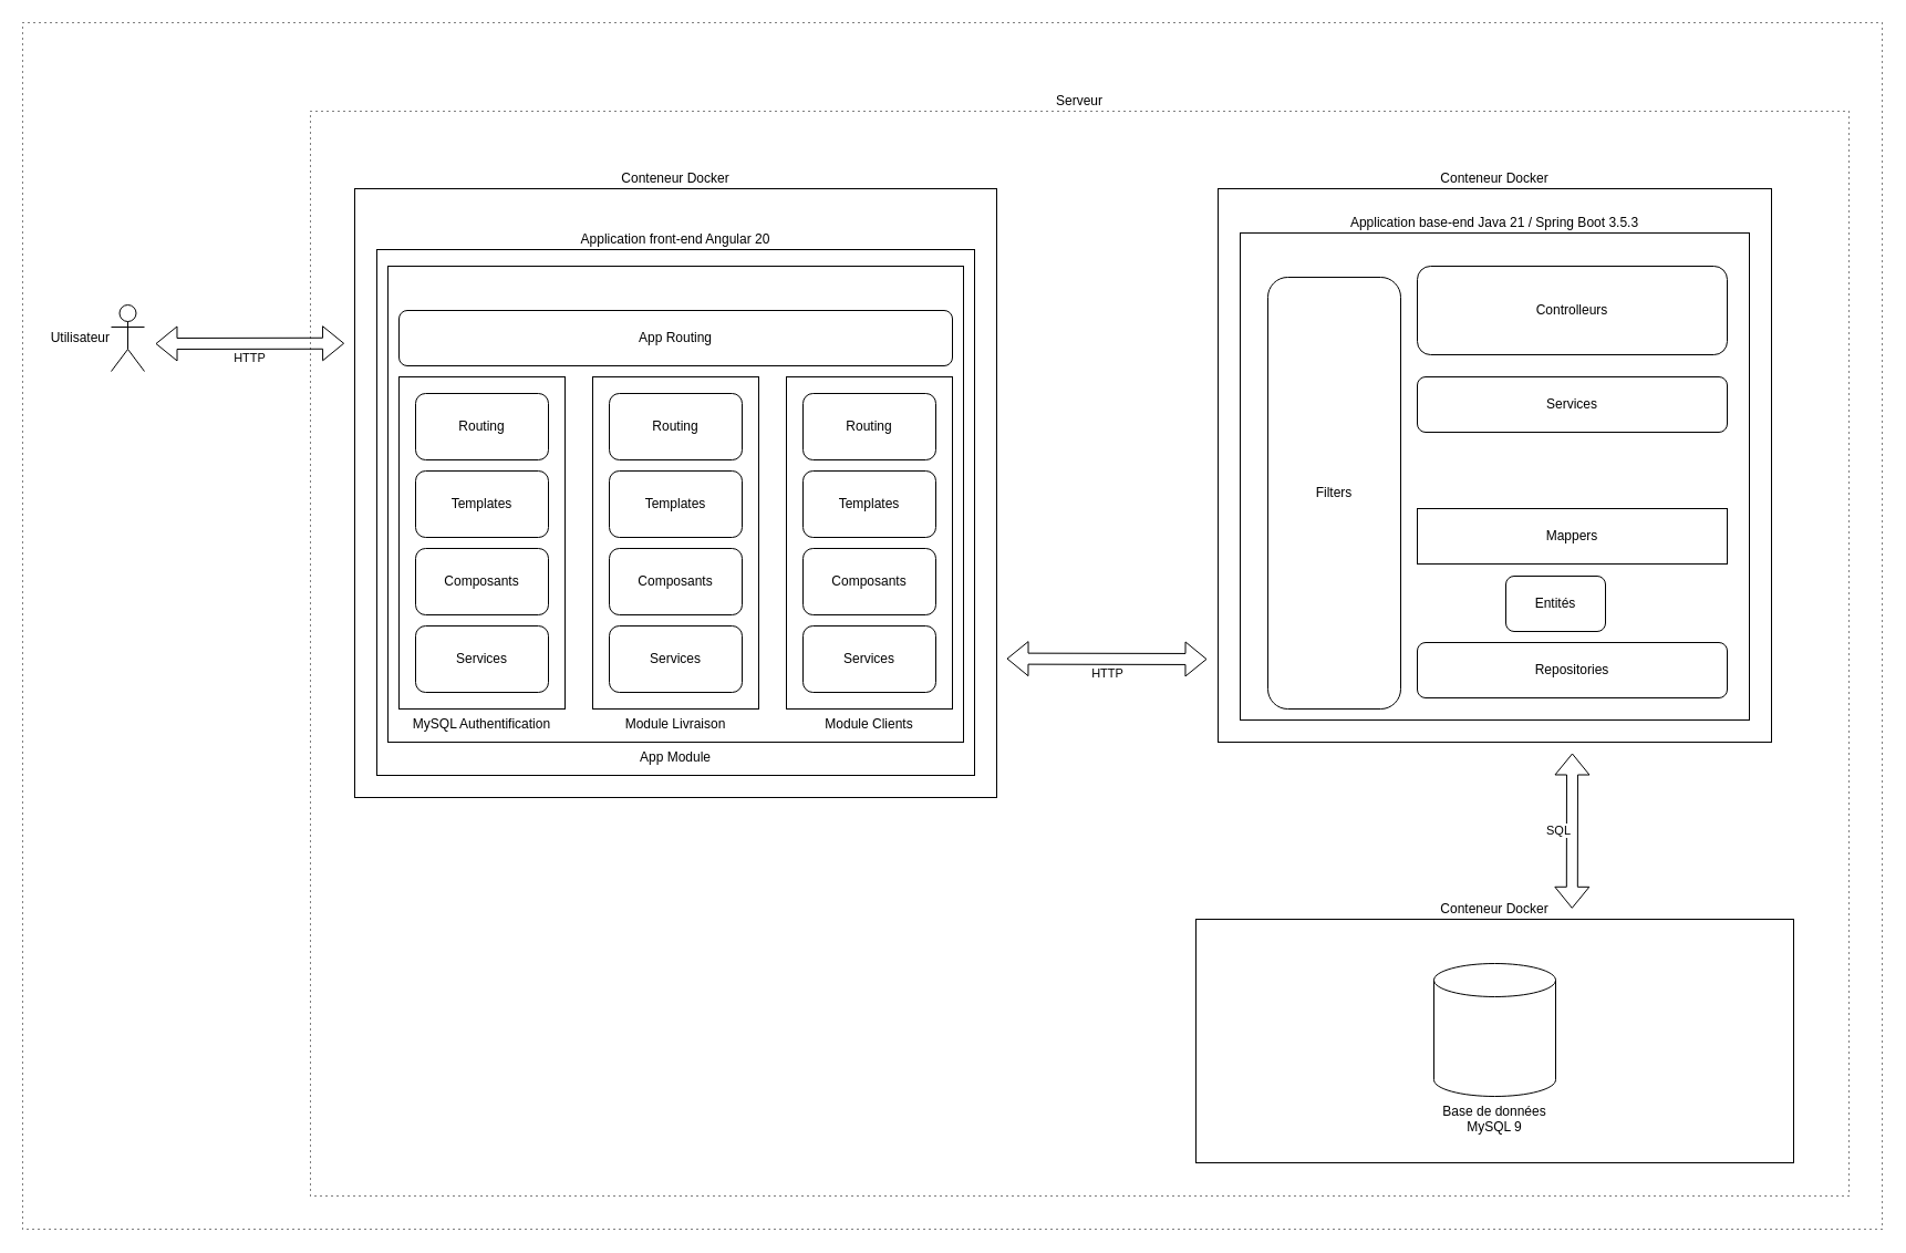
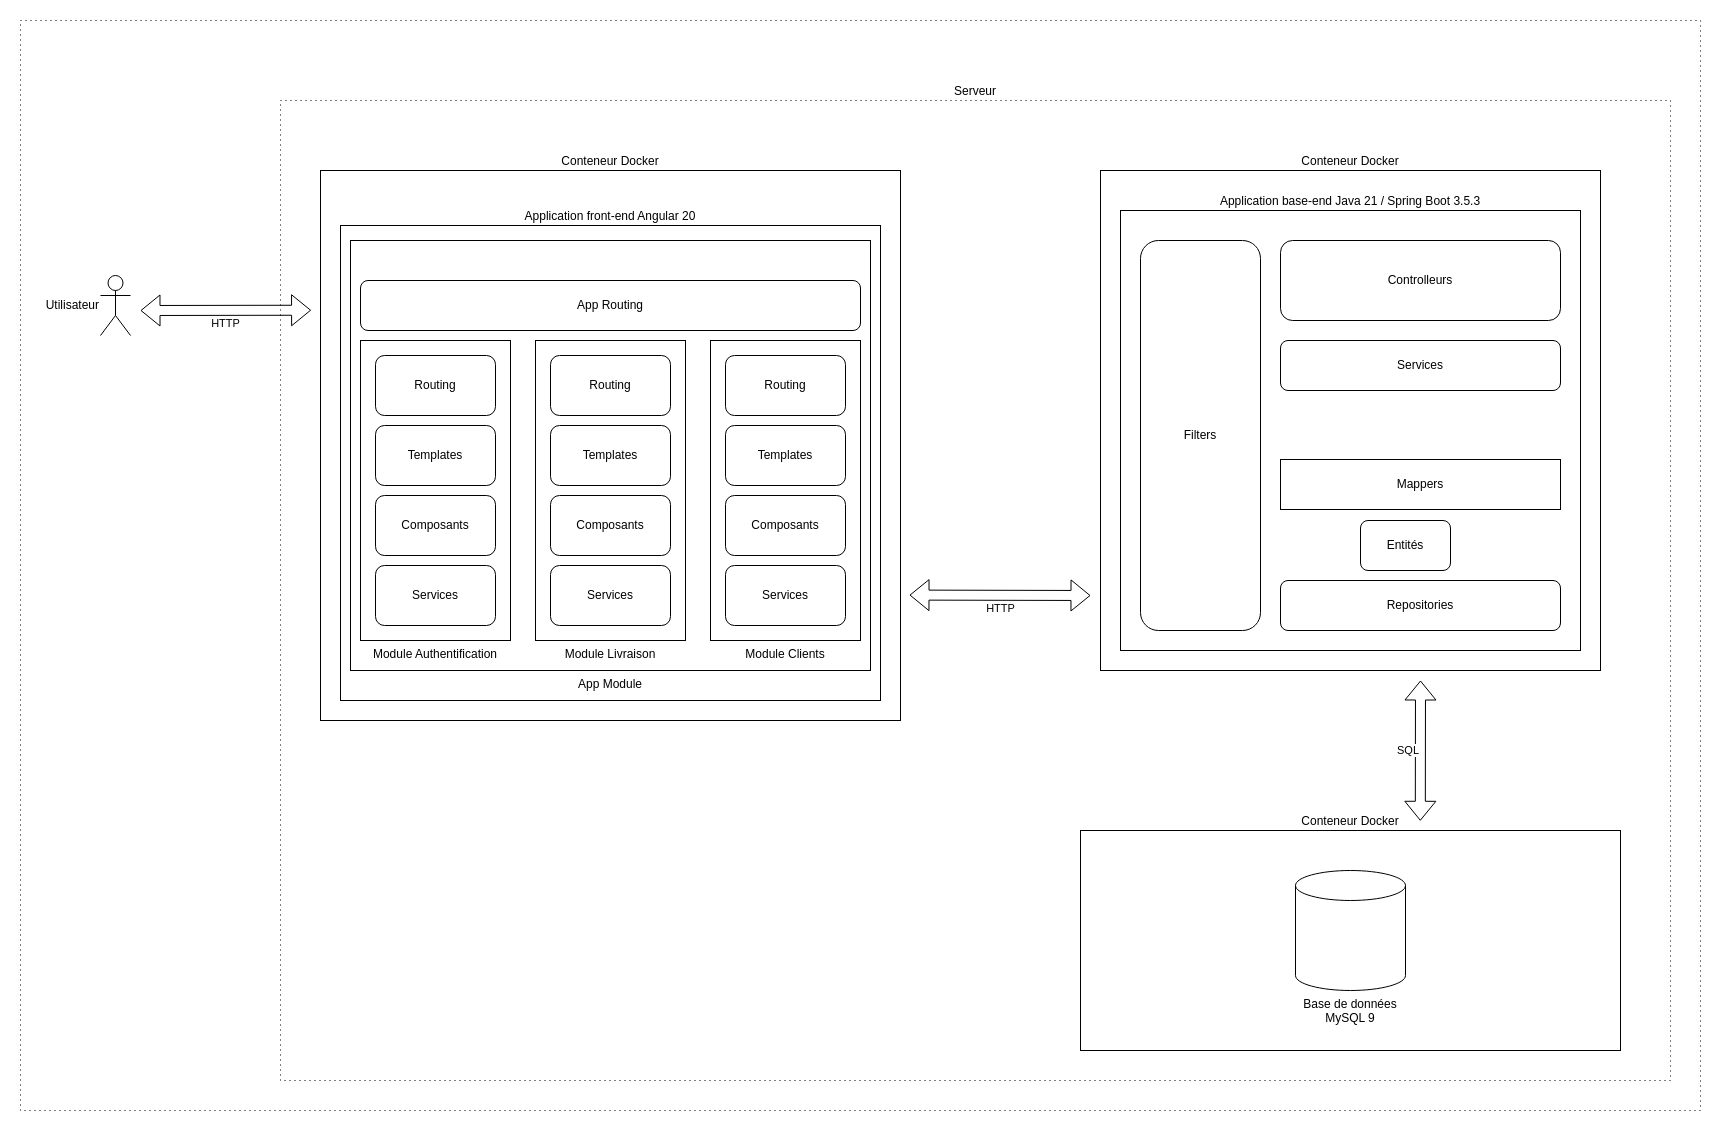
  <mxCell id="0" />
  <mxCell id="1" parent="0" />
  <mxCell id="2" value="" style="rounded=0;whiteSpace=wrap;html=1;labelPosition=center;verticalLabelPosition=top;align=center;verticalAlign=bottom;dashed=1;dashPattern=1 4;" vertex="1" parent="1"><mxGeometry x="20" y="20" width="1680" height="1090" as="geometry" /></mxCell>
  <mxCell id="3" value="Serveur" style="rounded=0;whiteSpace=wrap;html=1;labelPosition=center;verticalLabelPosition=top;align=center;verticalAlign=bottom;dashed=1;dashPattern=1 4;" vertex="1" parent="1"><mxGeometry x="280" y="100" width="1390" height="980" as="geometry" /></mxCell>
  <mxCell id="4" value="Conteneur Docker" style="rounded=0;whiteSpace=wrap;html=1;labelPosition=center;verticalLabelPosition=top;align=center;verticalAlign=bottom;" vertex="1" parent="1"><mxGeometry x="320" y="170" width="580" height="550" as="geometry" /></mxCell>
  <mxCell id="5" value="Application front-end Angular 20" style="rounded=0;whiteSpace=wrap;html=1;labelPosition=center;verticalLabelPosition=top;align=center;verticalAlign=bottom;" vertex="1" parent="1"><mxGeometry x="340" y="225" width="540" height="475" as="geometry" /></mxCell>
  <mxCell id="6" value="App Module" style="rounded=0;whiteSpace=wrap;html=1;labelPosition=center;verticalLabelPosition=bottom;align=center;verticalAlign=top;" vertex="1" parent="1"><mxGeometry x="350" y="240" width="520" height="430" as="geometry" /></mxCell>
  <mxCell id="7" value="Utilisateur" style="shape=umlActor;verticalLabelPosition=middle;verticalAlign=middle;html=1;labelPosition=left;align=right;" vertex="1" parent="1"><mxGeometry x="100" y="275" width="30" height="60" as="geometry" /></mxCell>
  <mxCell id="8" value="App Routing" style="rounded=1;whiteSpace=wrap;html=1;" vertex="1" parent="1"><mxGeometry x="360" y="280" width="500" height="50" as="geometry" /></mxCell>
  <mxCell id="9" value="" style="group" vertex="1" connectable="0" parent="1"><mxGeometry x="360" y="340" width="150" height="300" as="geometry" /></mxCell>
- <mxCell id="10" value="MySQL Authentification" style="rounded=0;whiteSpace=wrap;html=1;labelPosition=center;verticalLabelPosition=bottom;align=center;verticalAlign=top;" vertex="1" parent="9"><mxGeometry width="150" height="300" as="geometry" /></mxCell>
+ <mxCell id="10" value="Module Authentification" style="rounded=0;whiteSpace=wrap;html=1;labelPosition=center;verticalLabelPosition=bottom;align=center;verticalAlign=top;" vertex="1" parent="9"><mxGeometry width="150" height="300" as="geometry" /></mxCell>
  <mxCell id="11" value="Composants" style="rounded=1;whiteSpace=wrap;html=1;" vertex="1" parent="9"><mxGeometry x="15" y="155" width="120" height="60" as="geometry" /></mxCell>
  <mxCell id="12" value="Templates" style="rounded=1;whiteSpace=wrap;html=1;" vertex="1" parent="9"><mxGeometry x="15" y="85" width="120" height="60" as="geometry" /></mxCell>
  <mxCell id="13" value="Services" style="rounded=1;whiteSpace=wrap;html=1;" vertex="1" parent="9"><mxGeometry x="15" y="225" width="120" height="60" as="geometry" /></mxCell>
  <mxCell id="14" value="Routing" style="rounded=1;whiteSpace=wrap;html=1;" vertex="1" parent="9"><mxGeometry x="15" y="15" width="120" height="60" as="geometry" /></mxCell>
  <mxCell id="15" value="Module Livraison" style="rounded=0;whiteSpace=wrap;html=1;labelPosition=center;verticalLabelPosition=bottom;align=center;verticalAlign=top;" vertex="1" parent="1"><mxGeometry x="535" y="340" width="150" height="300" as="geometry" /></mxCell>
  <mxCell id="16" value="Composants" style="rounded=1;whiteSpace=wrap;html=1;" vertex="1" parent="1"><mxGeometry x="550" y="495" width="120" height="60" as="geometry" /></mxCell>
  <mxCell id="17" value="Templates" style="rounded=1;whiteSpace=wrap;html=1;" vertex="1" parent="1"><mxGeometry x="550" y="425" width="120" height="60" as="geometry" /></mxCell>
  <mxCell id="18" value="Services" style="rounded=1;whiteSpace=wrap;html=1;" vertex="1" parent="1"><mxGeometry x="550" y="565" width="120" height="60" as="geometry" /></mxCell>
  <mxCell id="19" value="Routing" style="rounded=1;whiteSpace=wrap;html=1;" vertex="1" parent="1"><mxGeometry x="550" y="355" width="120" height="60" as="geometry" /></mxCell>
  <mxCell id="20" value="Module Clients" style="rounded=0;whiteSpace=wrap;html=1;labelPosition=center;verticalLabelPosition=bottom;align=center;verticalAlign=top;" vertex="1" parent="1"><mxGeometry x="710" y="340" width="150" height="300" as="geometry" /></mxCell>
  <mxCell id="21" value="Composants" style="rounded=1;whiteSpace=wrap;html=1;" vertex="1" parent="1"><mxGeometry x="725" y="495" width="120" height="60" as="geometry" /></mxCell>
  <mxCell id="22" value="Templates" style="rounded=1;whiteSpace=wrap;html=1;" vertex="1" parent="1"><mxGeometry x="725" y="425" width="120" height="60" as="geometry" /></mxCell>
  <mxCell id="23" value="Services" style="rounded=1;whiteSpace=wrap;html=1;" vertex="1" parent="1"><mxGeometry x="725" y="565" width="120" height="60" as="geometry" /></mxCell>
  <mxCell id="24" value="Routing" style="rounded=1;whiteSpace=wrap;html=1;" vertex="1" parent="1"><mxGeometry x="725" y="355" width="120" height="60" as="geometry" /></mxCell>
  <mxCell id="25" value="HTTP" style="shape=flexArrow;endArrow=classic;startArrow=classic;html=1;rounded=0;entryX=0.022;entryY=0.214;entryDx=0;entryDy=0;entryPerimeter=0;labelPosition=center;verticalLabelPosition=bottom;align=center;verticalAlign=top;" edge="1" parent="1" target="3"><mxGeometry width="100" height="100" relative="1" as="geometry"><mxPoint x="140" y="310" as="sourcePoint" /><mxPoint x="260" y="310" as="targetPoint" /></mxGeometry></mxCell>
  <mxCell id="26" value="" style="group" vertex="1" connectable="0" parent="1"><mxGeometry x="1100" y="170" width="500" height="500" as="geometry" /></mxCell>
  <mxCell id="27" value="Conteneur Docker" style="rounded=0;whiteSpace=wrap;html=1;labelPosition=center;verticalLabelPosition=top;align=center;verticalAlign=bottom;" vertex="1" parent="26"><mxGeometry width="500" height="500" as="geometry" /></mxCell>
  <mxCell id="28" value="Application base-end Java 21 / Spring Boot 3.5.3" style="rounded=0;whiteSpace=wrap;html=1;labelPosition=center;verticalLabelPosition=top;align=center;verticalAlign=bottom;" vertex="1" parent="26"><mxGeometry x="20" y="40" width="460" height="440" as="geometry" /></mxCell>
  <mxCell id="29" value="Controlleurs" style="rounded=1;whiteSpace=wrap;html=1;" vertex="1" parent="26"><mxGeometry x="180" y="70" width="280" height="80" as="geometry" /></mxCell>
  <mxCell id="30" value="Services" style="rounded=1;whiteSpace=wrap;html=1;" vertex="1" parent="26"><mxGeometry x="180" y="170" width="280" height="50" as="geometry" /></mxCell>
  <mxCell id="31" value="Entités" style="rounded=1;whiteSpace=wrap;html=1;" vertex="1" parent="26"><mxGeometry x="260" y="350" width="90" height="50" as="geometry" /></mxCell>
  <mxCell id="32" value="Mappers" style="whiteSpace=wrap;html=1;rounded=0;" vertex="1" parent="26"><mxGeometry x="180" y="289" width="280" height="50" as="geometry" /></mxCell>
  <mxCell id="33" value="Repositories" style="rounded=1;whiteSpace=wrap;html=1;" vertex="1" parent="26"><mxGeometry x="180" y="410" width="280" height="50" as="geometry" /></mxCell>
- <mxCell id="34" value="Filters" style="rounded=1;whiteSpace=wrap;html=1;" vertex="1" parent="26"><mxGeometry x="45" y="80" width="120" height="390" as="geometry" /></mxCell>
+ <mxCell id="34" value="Filters" style="rounded=1;whiteSpace=wrap;html=1;" vertex="1" parent="26"><mxGeometry x="40" y="70" width="120" height="390" as="geometry" /></mxCell>
  <mxCell id="35" value="Conteneur Docker" style="rounded=0;whiteSpace=wrap;html=1;labelPosition=center;verticalLabelPosition=top;align=center;verticalAlign=bottom;" vertex="1" parent="1"><mxGeometry x="1080" y="830" width="540" height="220" as="geometry" /></mxCell>
  <mxCell id="36" value="Base de données MySQL 9" style="shape=cylinder3;whiteSpace=wrap;html=1;boundedLbl=1;backgroundOutline=1;size=15;labelPosition=center;verticalLabelPosition=bottom;align=center;verticalAlign=top;" vertex="1" parent="1"><mxGeometry x="1295" y="870" width="110" height="120" as="geometry" /></mxCell>
  <mxCell id="37" value="HTTP" style="shape=flexArrow;endArrow=classic;startArrow=classic;html=1;rounded=0;labelPosition=center;verticalLabelPosition=bottom;align=center;verticalAlign=top;" edge="1" parent="1"><mxGeometry width="100" height="100" relative="1" as="geometry"><mxPoint x="909" y="594.58" as="sourcePoint" /><mxPoint x="1090" y="595" as="targetPoint" /></mxGeometry></mxCell>
  <mxCell id="38" value="SQL" style="shape=flexArrow;endArrow=classic;startArrow=classic;html=1;rounded=0;labelPosition=left;verticalLabelPosition=middle;align=right;verticalAlign=middle;entryX=0.82;entryY=0.735;entryDx=0;entryDy=0;entryPerimeter=0;" edge="1" parent="1" target="3"><mxGeometry width="100" height="100" relative="1" as="geometry"><mxPoint x="1420" y="680" as="sourcePoint" /><mxPoint x="1420" y="791" as="targetPoint" /></mxGeometry></mxCell>
